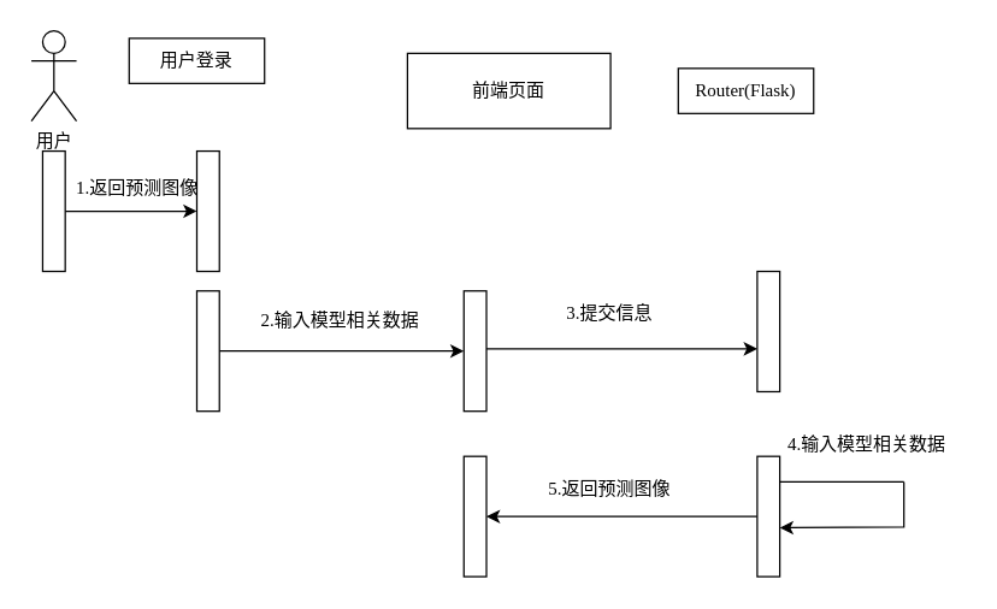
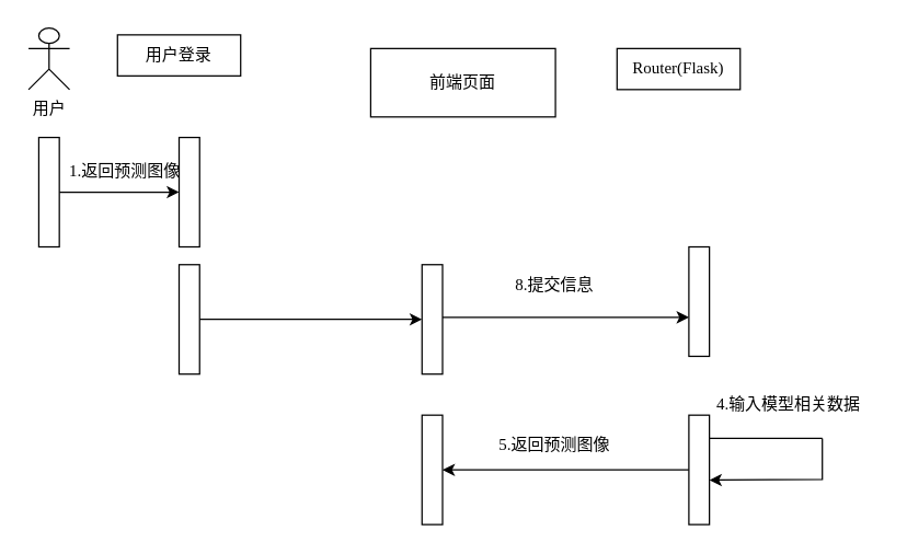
  <mxCell id="0" />
  <mxCell id="1" parent="0" />
- <mxCell id="2" value="&lt;font face=&quot;Times New Roman&quot;&gt;用户&lt;/font&gt;" style="shape=umlActor;verticalLabelPosition=bottom;verticalAlign=top;html=1;outlineConnect=0;" vertex="1" parent="1"><mxGeometry x="20" y="20" width="30" height="60" as="geometry" /></mxCell>
+ <mxCell id="2" value="&lt;font face=&quot;Times New Roman&quot;&gt;用户&lt;/font&gt;" style="shape=umlActor;verticalLabelPosition=bottom;verticalAlign=top;html=1;outlineConnect=0;" vertex="1" parent="1"><mxGeometry x="20" y="20" width="30" height="45" as="geometry" /></mxCell>
  <mxCell id="3" value="&lt;font face=&quot;Times New Roman&quot;&gt;用户登录&lt;/font&gt;" style="rounded=0;whiteSpace=wrap;html=1;" vertex="1" parent="1"><mxGeometry x="85" y="25" width="90" height="30" as="geometry" /></mxCell>
  <mxCell id="4" value="&lt;font face=&quot;Times New Roman&quot;&gt;前端页面&lt;/font&gt;" style="rounded=0;whiteSpace=wrap;html=1;" vertex="1" parent="1"><mxGeometry x="270" y="35" width="135" height="50" as="geometry" /></mxCell>
- <mxCell id="5" value="&lt;font face=&quot;Times New Roman&quot;&gt;Router(Flask)&lt;/font&gt;" style="rounded=0;whiteSpace=wrap;html=1;" vertex="1" parent="1"><mxGeometry x="450" y="45" width="90" height="30" as="geometry" /></mxCell>
+ <mxCell id="5" value="&lt;font face=&quot;Times New Roman&quot;&gt;Router(Flask)&lt;/font&gt;" style="rounded=0;whiteSpace=wrap;html=1;" vertex="1" parent="1"><mxGeometry x="450" y="35" width="90" height="30" as="geometry" /></mxCell>
  <mxCell id="6" style="edgeStyle=orthogonalEdgeStyle;rounded=0;orthogonalLoop=1;jettySize=auto;html=1;exitX=1;exitY=0.5;exitDx=0;exitDy=0;entryX=0;entryY=0.5;entryDx=0;entryDy=0;" edge="1" parent="1" source="7" target="8"><mxGeometry relative="1" as="geometry"><Array as="points"><mxPoint x="130" y="140" /></Array></mxGeometry></mxCell>
  <mxCell id="7" value="" style="rounded=0;whiteSpace=wrap;html=1;" vertex="1" parent="1"><mxGeometry x="27.5" y="100" width="15" height="80" as="geometry" /></mxCell>
  <mxCell id="8" value="" style="rounded=0;whiteSpace=wrap;html=1;" vertex="1" parent="1"><mxGeometry x="130" y="100" width="15" height="80" as="geometry" /></mxCell>
  <mxCell id="9" value="&lt;font face=&quot;Times New Roman&quot;&gt;1.返回预测图像&lt;/font&gt;" style="text;html=1;align=center;verticalAlign=middle;resizable=0;points=[];autosize=1;strokeColor=none;fillColor=none;" vertex="1" parent="1"><mxGeometry x="40" y="110" width="100" height="30" as="geometry" /></mxCell>
  <mxCell id="10" style="edgeStyle=orthogonalEdgeStyle;rounded=0;orthogonalLoop=1;jettySize=auto;html=1;exitX=1;exitY=0.5;exitDx=0;exitDy=0;entryX=0;entryY=0.5;entryDx=0;entryDy=0;" edge="1" parent="1" source="11" target="13"><mxGeometry relative="1" as="geometry" /></mxCell>
  <mxCell id="11" value="" style="rounded=0;whiteSpace=wrap;html=1;" vertex="1" parent="1"><mxGeometry x="130" y="193" width="15" height="80" as="geometry" /></mxCell>
  <mxCell id="12" style="edgeStyle=orthogonalEdgeStyle;rounded=0;orthogonalLoop=1;jettySize=auto;html=1;exitX=1;exitY=0.5;exitDx=0;exitDy=0;" edge="1" parent="1"><mxGeometry relative="1" as="geometry"><mxPoint x="312.5" y="234.5" as="sourcePoint" /><mxPoint x="502.5" y="231.5" as="targetPoint" /><Array as="points"><mxPoint x="313" y="231.5" /><mxPoint x="493" y="231.5" /></Array></mxGeometry></mxCell>
  <mxCell id="13" value="" style="rounded=0;whiteSpace=wrap;html=1;" vertex="1" parent="1"><mxGeometry x="307.5" y="193" width="15" height="80" as="geometry" /></mxCell>
  <mxCell id="14" value="" style="rounded=0;whiteSpace=wrap;html=1;" vertex="1" parent="1"><mxGeometry x="307.5" y="303" width="15" height="80" as="geometry" /></mxCell>
  <mxCell id="15" value="" style="rounded=0;whiteSpace=wrap;html=1;" vertex="1" parent="1"><mxGeometry x="502.5" y="180" width="15" height="80" as="geometry" /></mxCell>
  <mxCell id="16" style="edgeStyle=orthogonalEdgeStyle;rounded=0;orthogonalLoop=1;jettySize=auto;html=1;exitX=0;exitY=0.5;exitDx=0;exitDy=0;entryX=1;entryY=0.5;entryDx=0;entryDy=0;" edge="1" parent="1" source="17" target="14"><mxGeometry relative="1" as="geometry"><Array as="points"><mxPoint x="500" y="343" /><mxPoint x="500" y="343" /></Array></mxGeometry></mxCell>
  <mxCell id="17" value="" style="rounded=0;whiteSpace=wrap;html=1;" vertex="1" parent="1"><mxGeometry x="502.5" y="303" width="15" height="80" as="geometry" /></mxCell>
- <mxCell id="18" value="&lt;font face=&quot;Times New Roman&quot;&gt;3.提交信息&lt;/font&gt;" style="text;html=1;align=center;verticalAlign=middle;resizable=0;points=[];autosize=1;strokeColor=none;fillColor=none;" vertex="1" parent="1"><mxGeometry x="364" y="193" width="80" height="30" as="geometry" /></mxCell>
+ <mxCell id="18" value="&lt;font face=&quot;Times New Roman&quot;&gt;8.提交信息&lt;/font&gt;" style="text;html=1;align=center;verticalAlign=middle;resizable=0;points=[];autosize=1;strokeColor=none;fillColor=none;" vertex="1" parent="1"><mxGeometry x="364" y="193" width="80" height="30" as="geometry" /></mxCell>
  <mxCell id="19" value="" style="endArrow=none;html=1;rounded=0;exitX=1;exitY=0.25;exitDx=0;exitDy=0;" edge="1" parent="1"><mxGeometry width="50" height="50" relative="1" as="geometry"><mxPoint x="517.5" y="320" as="sourcePoint" /><mxPoint x="600" y="320" as="targetPoint" /></mxGeometry></mxCell>
  <mxCell id="20" value="&lt;font face=&quot;Times New Roman&quot;&gt;4.输入模型相关数据&lt;/font&gt;" style="text;html=1;align=center;verticalAlign=middle;resizable=0;points=[];autosize=1;strokeColor=none;fillColor=none;" vertex="1" parent="1"><mxGeometry x="510" y="280" width="130" height="30" as="geometry" /></mxCell>
  <mxCell id="21" value="&lt;font face=&quot;Times New Roman&quot;&gt;5.返回预测图像&lt;/font&gt;" style="text;html=1;align=center;verticalAlign=middle;resizable=0;points=[];autosize=1;strokeColor=none;fillColor=none;" vertex="1" parent="1"><mxGeometry x="354" y="310" width="100" height="30" as="geometry" /></mxCell>
  <mxCell id="22" value="" style="endArrow=classic;html=1;rounded=0;entryX=0.935;entryY=0.593;entryDx=0;entryDy=0;entryPerimeter=0;" edge="1" parent="1"><mxGeometry width="50" height="50" relative="1" as="geometry"><mxPoint x="600" y="320" as="sourcePoint" /><mxPoint x="517.495" y="350.44" as="targetPoint" /><Array as="points"><mxPoint x="600" y="350" /></Array></mxGeometry></mxCell>
- <mxCell id="23" value="&lt;font face=&quot;Times New Roman&quot;&gt;2.输入模型相关数据&lt;/font&gt;" style="text;html=1;align=center;verticalAlign=middle;resizable=0;points=[];autosize=1;strokeColor=none;fillColor=none;" vertex="1" parent="1"><mxGeometry x="160" y="198" width="130" height="30" as="geometry" /></mxCell>
